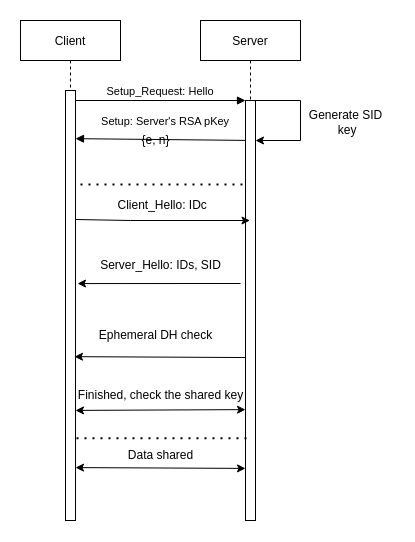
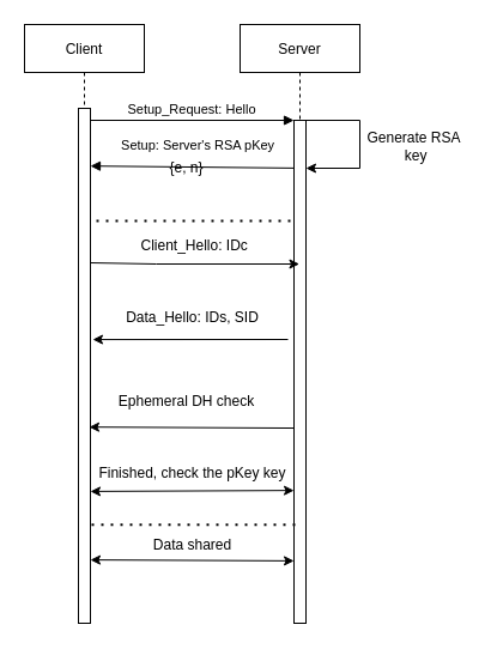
  <mxCell id="0" />
  <mxCell id="1" parent="0" />
  <mxCell id="2" value="Client" style="shape=umlLifeline;perimeter=lifelinePerimeter;container=1;collapsible=0;recursiveResize=0;rounded=0;shadow=0;strokeWidth=1;" parent="1" vertex="1"><mxGeometry x="20" y="20" width="100" height="500" as="geometry" /></mxCell>
  <mxCell id="3" value="" style="points=[];perimeter=orthogonalPerimeter;rounded=0;shadow=0;strokeWidth=1;" parent="2" vertex="1"><mxGeometry x="45" y="70" width="10" height="430" as="geometry" /></mxCell>
  <mxCell id="4" value="Server" style="shape=umlLifeline;perimeter=lifelinePerimeter;container=1;collapsible=0;recursiveResize=0;rounded=0;shadow=0;strokeWidth=1;" parent="1" vertex="1"><mxGeometry x="200" y="20" width="100" height="500" as="geometry" /></mxCell>
  <mxCell id="5" value="" style="points=[];perimeter=orthogonalPerimeter;rounded=0;shadow=0;strokeWidth=1;" parent="4" vertex="1"><mxGeometry x="45" y="80" width="10" height="420" as="geometry" /></mxCell>
  <mxCell id="6" value="" style="endArrow=classic;html=1;rounded=0;exitX=0.9;exitY=0;exitDx=0;exitDy=0;exitPerimeter=0;" edge="1" parent="4" source="5" target="5"><mxGeometry width="50" height="50" relative="1" as="geometry"><mxPoint x="110" y="170" as="sourcePoint" /><mxPoint x="120" y="190" as="targetPoint" /><Array as="points"><mxPoint x="100" y="80" /><mxPoint x="100" y="120" /></Array></mxGeometry></mxCell>
  <mxCell id="7" value="Setup_Request: Hello" style="verticalAlign=bottom;endArrow=block;entryX=0;entryY=0;shadow=0;strokeWidth=1;" parent="1" source="3" target="5" edge="1"><mxGeometry relative="1" as="geometry"><mxPoint x="175" y="100" as="sourcePoint" /></mxGeometry></mxCell>
  <mxCell id="8" value="Setup: Server's RSA pKey" style="verticalAlign=bottom;endArrow=block;shadow=0;strokeWidth=1;exitX=0;exitY=0.095;exitDx=0;exitDy=0;exitPerimeter=0;entryX=1;entryY=0.112;entryDx=0;entryDy=0;entryPerimeter=0;" parent="1" source="5" target="3" edge="1"><mxGeometry x="-0.062" y="-9" relative="1" as="geometry"><mxPoint x="140" y="140" as="sourcePoint" /><mxPoint x="80" y="140" as="targetPoint" /><mxPoint as="offset" /></mxGeometry></mxCell>
  <mxCell id="9" value="{e, n}" style="text;html=1;align=center;verticalAlign=middle;resizable=0;points=[];autosize=1;strokeColor=none;fillColor=none;" vertex="1" parent="1"><mxGeometry x="130" y="125" width="50" height="30" as="geometry" /></mxCell>
- <mxCell id="10" value="Generate SID&lt;br&gt;&amp;nbsp;key" style="text;html=1;align=center;verticalAlign=middle;resizable=0;points=[];autosize=1;strokeColor=none;fillColor=none;" vertex="1" parent="1"><mxGeometry x="297" y="101" width="96" height="41" as="geometry" /></mxCell>
+ <mxCell id="10" value="Generate RSA&lt;br&gt;&amp;nbsp;key" style="text;html=1;align=center;verticalAlign=middle;resizable=0;points=[];autosize=1;strokeColor=none;fillColor=none;" vertex="1" parent="1"><mxGeometry x="297" y="101" width="96" height="41" as="geometry" /></mxCell>
  <mxCell id="11" value="" style="endArrow=classic;html=1;rounded=0;exitX=1;exitY=0.3;exitDx=0;exitDy=0;exitPerimeter=0;" edge="1" parent="1" source="3" target="4"><mxGeometry width="50" height="50" relative="1" as="geometry"><mxPoint x="80" y="220" as="sourcePoint" /><mxPoint x="240" y="220" as="targetPoint" /><Array as="points"><mxPoint x="130" y="220" /></Array></mxGeometry></mxCell>
  <mxCell id="12" value="" style="endArrow=classic;html=1;rounded=0;entryX=1.2;entryY=0.449;entryDx=0;entryDy=0;entryPerimeter=0;" edge="1" parent="1" target="3"><mxGeometry width="50" height="50" relative="1" as="geometry"><mxPoint x="240" y="283" as="sourcePoint" /><mxPoint x="80" y="285" as="targetPoint" /></mxGeometry></mxCell>
  <mxCell id="13" value="&amp;nbsp;Client_Hello: IDc" style="text;html=1;align=center;verticalAlign=middle;resizable=0;points=[];autosize=1;strokeColor=none;fillColor=none;" vertex="1" parent="1"><mxGeometry x="100" y="190" width="120" height="30" as="geometry" /></mxCell>
- <mxCell id="14" value="Server_Hello: IDs, SID" style="text;html=1;align=center;verticalAlign=middle;resizable=0;points=[];autosize=1;strokeColor=none;fillColor=none;" vertex="1" parent="1"><mxGeometry x="90" y="250" width="140" height="30" as="geometry" /></mxCell>
+ <mxCell id="14" value="Data_Hello: IDs, SID" style="text;html=1;align=center;verticalAlign=middle;resizable=0;points=[];autosize=1;strokeColor=none;fillColor=none;" vertex="1" parent="1"><mxGeometry x="90" y="250" width="140" height="30" as="geometry" /></mxCell>
  <mxCell id="15" value="" style="endArrow=classic;html=1;rounded=0;exitX=0;exitY=0.612;exitDx=0;exitDy=0;exitPerimeter=0;entryX=0.9;entryY=0.619;entryDx=0;entryDy=0;entryPerimeter=0;" edge="1" parent="1" source="5" target="3"><mxGeometry width="50" height="50" relative="1" as="geometry"><mxPoint x="180" y="400" as="sourcePoint" /><mxPoint x="80" y="395" as="targetPoint" /></mxGeometry></mxCell>
  <mxCell id="16" value="Ephemeral DH check" style="text;html=1;align=center;verticalAlign=middle;resizable=0;points=[];autosize=1;strokeColor=none;fillColor=none;" vertex="1" parent="1"><mxGeometry x="75" y="320" width="160" height="30" as="geometry" /></mxCell>
  <mxCell id="17" value="" style="endArrow=classic;startArrow=classic;html=1;rounded=0;entryX=0;entryY=0.736;entryDx=0;entryDy=0;entryPerimeter=0;exitX=1;exitY=0.744;exitDx=0;exitDy=0;exitPerimeter=0;" edge="1" parent="1" source="3" target="5"><mxGeometry width="50" height="50" relative="1" as="geometry"><mxPoint x="80" y="410" as="sourcePoint" /><mxPoint x="180" y="410" as="targetPoint" /></mxGeometry></mxCell>
- <mxCell id="18" value="Finished, check the shared key" style="text;html=1;align=center;verticalAlign=middle;resizable=0;points=[];autosize=1;strokeColor=none;fillColor=none;" vertex="1" parent="1"><mxGeometry x="65" y="380" width="190" height="30" as="geometry" /></mxCell>
+ <mxCell id="18" value="Finished, check the pKey key" style="text;html=1;align=center;verticalAlign=middle;resizable=0;points=[];autosize=1;strokeColor=none;fillColor=none;" vertex="1" parent="1"><mxGeometry x="65" y="380" width="190" height="30" as="geometry" /></mxCell>
  <mxCell id="19" value="" style="endArrow=classic;startArrow=classic;html=1;rounded=0;exitX=1;exitY=0.877;exitDx=0;exitDy=0;exitPerimeter=0;entryX=0;entryY=0.876;entryDx=0;entryDy=0;entryPerimeter=0;" edge="1" parent="1" source="3" target="5"><mxGeometry width="50" height="50" relative="1" as="geometry"><mxPoint x="120" y="520" as="sourcePoint" /><mxPoint x="170" y="470" as="targetPoint" /></mxGeometry></mxCell>
  <mxCell id="20" value="Data shared" style="text;html=1;align=center;verticalAlign=middle;resizable=0;points=[];autosize=1;strokeColor=none;fillColor=none;" vertex="1" parent="1"><mxGeometry x="110" y="440" width="100" height="30" as="geometry" /></mxCell>
  <mxCell id="21" value="" style="endArrow=none;dashed=1;html=1;dashPattern=1 3;strokeWidth=2;rounded=0;exitX=1.1;exitY=0.809;exitDx=0;exitDy=0;exitPerimeter=0;" edge="1" parent="1" source="3" target="4"><mxGeometry width="50" height="50" relative="1" as="geometry"><mxPoint x="300" y="270" as="sourcePoint" /><mxPoint x="350" y="220" as="targetPoint" /></mxGeometry></mxCell>
  <mxCell id="22" value="" style="endArrow=none;dashed=1;html=1;dashPattern=1 3;strokeWidth=2;rounded=0;entryX=0;entryY=0.2;entryDx=0;entryDy=0;entryPerimeter=0;" edge="1" parent="1" target="5"><mxGeometry width="50" height="50" relative="1" as="geometry"><mxPoint x="80" y="184" as="sourcePoint" /><mxPoint x="400" y="190" as="targetPoint" /></mxGeometry></mxCell>
